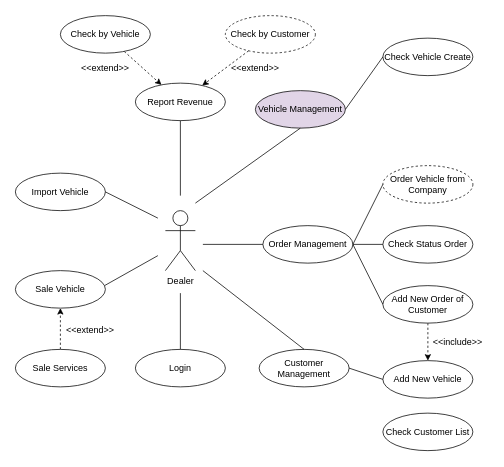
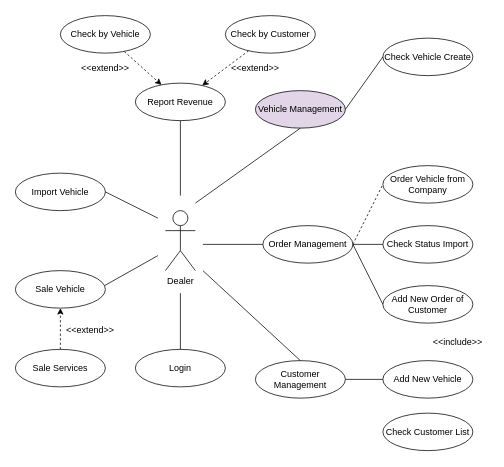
  <mxCell id="0" />
  <mxCell id="1" parent="0" />
  <mxCell id="2" value="Dealer" style="shape=umlActor;verticalLabelPosition=bottom;verticalAlign=top;html=1;outlineConnect=0;" parent="1" vertex="1"><mxGeometry x="220" y="280" width="40" height="80" as="geometry" /></mxCell>
  <mxCell id="3" style="edgeStyle=none;rounded=0;orthogonalLoop=1;jettySize=auto;html=1;entryX=0;entryY=0.5;entryDx=0;entryDy=0;endArrow=none;endFill=0;exitX=1;exitY=0.5;exitDx=0;exitDy=0;" parent="1" source="4" target="13" edge="1"><mxGeometry relative="1" as="geometry" /></mxCell>
  <mxCell id="4" value="Order Management" style="ellipse;whiteSpace=wrap;html=1;" parent="1" vertex="1"><mxGeometry x="350" y="300" width="120" height="50" as="geometry" /></mxCell>
- <mxCell id="5" value="Customer Management" style="ellipse;whiteSpace=wrap;html=1;" parent="1" vertex="1"><mxGeometry x="345" y="465" width="120" height="50" as="geometry" /></mxCell>
+ <mxCell id="5" value="Customer Management" style="ellipse;whiteSpace=wrap;html=1;" parent="1" vertex="1"><mxGeometry x="340" y="480" width="120" height="50" as="geometry" /></mxCell>
  <mxCell id="6" value="Vehicle Management" style="ellipse;whiteSpace=wrap;html=1;fillColor=#e1d5e7;" parent="1" vertex="1"><mxGeometry x="340" y="120" width="120" height="50" as="geometry" /></mxCell>
  <mxCell id="7" value="Report Revenue" style="ellipse;whiteSpace=wrap;html=1;" parent="1" vertex="1"><mxGeometry x="180" y="110" width="120" height="50" as="geometry" /></mxCell>
  <mxCell id="8" value="Login" style="ellipse;whiteSpace=wrap;html=1;" parent="1" vertex="1"><mxGeometry x="180" y="465" width="120" height="50" as="geometry" /></mxCell>
- <mxCell id="9" value="Order Vehicle from Company&lt;br&gt;" style="ellipse;whiteSpace=wrap;html=1;dashed=1;" parent="1" vertex="1"><mxGeometry x="510" y="220" width="120" height="50" as="geometry" /></mxCell>
+ <mxCell id="9" value="Order Vehicle from Company&lt;br&gt;" style="ellipse;whiteSpace=wrap;html=1;" parent="1" vertex="1"><mxGeometry x="510" y="220" width="120" height="50" as="geometry" /></mxCell>
  <mxCell id="10" value="Check Customer List" style="ellipse;whiteSpace=wrap;html=1;" parent="1" vertex="1"><mxGeometry x="510" y="550" width="120" height="50" as="geometry" /></mxCell>
  <mxCell id="11" value="Add New Vehicle" style="ellipse;whiteSpace=wrap;html=1;" parent="1" vertex="1"><mxGeometry x="510" y="480" width="120" height="50" as="geometry" /></mxCell>
- <mxCell id="12" style="edgeStyle=none;rounded=0;orthogonalLoop=1;jettySize=auto;html=1;entryX=0.5;entryY=0;entryDx=0;entryDy=0;dashed=1;" parent="1" source="13" target="11" edge="1"><mxGeometry relative="1" as="geometry" /></mxCell>
  <mxCell id="13" value="Add New Order of Customer" style="ellipse;whiteSpace=wrap;html=1;" parent="1" vertex="1"><mxGeometry x="510" y="380" width="120" height="50" as="geometry" /></mxCell>
  <mxCell id="14" value="&amp;lt;&amp;lt;include&amp;gt;&amp;gt;" style="text;html=1;strokeColor=none;fillColor=none;align=center;verticalAlign=middle;whiteSpace=wrap;rounded=0;" parent="1" vertex="1"><mxGeometry x="570" y="445" width="80" height="20" as="geometry" /></mxCell>
- <mxCell id="15" value="Check Status Order" style="ellipse;whiteSpace=wrap;html=1;" parent="1" vertex="1"><mxGeometry x="510" y="300" width="120" height="50" as="geometry" /></mxCell>
+ <mxCell id="15" value="Check Status Import" style="ellipse;whiteSpace=wrap;html=1;" parent="1" vertex="1"><mxGeometry x="510" y="300" width="120" height="50" as="geometry" /></mxCell>
  <mxCell id="16" style="edgeStyle=none;rounded=0;orthogonalLoop=1;jettySize=auto;html=1;endArrow=classic;endFill=1;dashed=1;" parent="1" source="17" target="7" edge="1"><mxGeometry relative="1" as="geometry" /></mxCell>
  <mxCell id="17" value="Check by Vehicle" style="ellipse;whiteSpace=wrap;html=1;" parent="1" vertex="1"><mxGeometry x="80" y="20" width="120" height="50" as="geometry" /></mxCell>
  <mxCell id="18" style="edgeStyle=none;rounded=0;orthogonalLoop=1;jettySize=auto;html=1;endArrow=classic;endFill=1;dashed=1;" parent="1" source="19" target="7" edge="1"><mxGeometry relative="1" as="geometry" /></mxCell>
- <mxCell id="19" value="Check by Customer" style="ellipse;whiteSpace=wrap;html=1;dashed=1;" parent="1" vertex="1"><mxGeometry x="300" y="20" width="120" height="50" as="geometry" /></mxCell>
+ <mxCell id="19" value="Check by Customer" style="ellipse;whiteSpace=wrap;html=1;" parent="1" vertex="1"><mxGeometry x="300" y="20" width="120" height="50" as="geometry" /></mxCell>
  <mxCell id="20" style="edgeStyle=none;rounded=0;orthogonalLoop=1;jettySize=auto;html=1;entryX=1;entryY=0.5;entryDx=0;entryDy=0;exitX=0;exitY=0.5;exitDx=0;exitDy=0;endArrow=none;endFill=0;" parent="1" source="11" target="5" edge="1"><mxGeometry relative="1" as="geometry"><mxPoint x="270" y="630" as="sourcePoint" /><mxPoint x="320" y="535.5" as="targetPoint" /></mxGeometry></mxCell>
- <mxCell id="21" style="edgeStyle=none;rounded=0;orthogonalLoop=1;jettySize=auto;html=1;entryX=0;entryY=0.5;entryDx=0;entryDy=0;endArrow=none;endFill=0;exitX=1;exitY=0.5;exitDx=0;exitDy=0;" parent="1" source="4" target="9" edge="1"><mxGeometry relative="1" as="geometry"><mxPoint x="480" y="335" as="sourcePoint" /><mxPoint x="520" y="415" as="targetPoint" /></mxGeometry></mxCell>
+ <mxCell id="21" style="edgeStyle=none;rounded=0;orthogonalLoop=1;jettySize=auto;html=1;entryX=0;entryY=0.5;entryDx=0;entryDy=0;endArrow=none;endFill=0;exitX=1;exitY=0.5;exitDx=0;exitDy=0;dashed=1;" parent="1" source="4" target="9" edge="1"><mxGeometry relative="1" as="geometry"><mxPoint x="480" y="335" as="sourcePoint" /><mxPoint x="520" y="415" as="targetPoint" /></mxGeometry></mxCell>
  <mxCell id="22" style="edgeStyle=none;rounded=0;orthogonalLoop=1;jettySize=auto;html=1;endArrow=none;endFill=0;exitX=1;exitY=0.5;exitDx=0;exitDy=0;" parent="1" source="4" edge="1"><mxGeometry relative="1" as="geometry"><mxPoint x="480" y="335" as="sourcePoint" /><mxPoint x="510" y="325" as="targetPoint" /></mxGeometry></mxCell>
  <mxCell id="23" value="Check Vehicle Create" style="ellipse;whiteSpace=wrap;html=1;" parent="1" vertex="1"><mxGeometry x="510" y="50" width="120" height="50" as="geometry" /></mxCell>
  <mxCell id="24" style="edgeStyle=none;rounded=0;orthogonalLoop=1;jettySize=auto;html=1;entryX=0;entryY=0.5;entryDx=0;entryDy=0;endArrow=none;endFill=0;exitX=1;exitY=0.5;exitDx=0;exitDy=0;" parent="1" source="6" target="23" edge="1"><mxGeometry relative="1" as="geometry"><mxPoint x="470" y="155" as="sourcePoint" /><mxPoint x="520" y="155" as="targetPoint" /></mxGeometry></mxCell>
  <mxCell id="25" value="&amp;lt;&amp;lt;extend&amp;gt;&amp;gt;" style="text;html=1;strokeColor=none;fillColor=none;align=center;verticalAlign=middle;whiteSpace=wrap;rounded=0;" parent="1" vertex="1"><mxGeometry x="100" y="80" width="80" height="20" as="geometry" /></mxCell>
  <mxCell id="26" value="&amp;lt;&amp;lt;extend&amp;gt;&amp;gt;" style="text;html=1;strokeColor=none;fillColor=none;align=center;verticalAlign=middle;whiteSpace=wrap;rounded=0;" parent="1" vertex="1"><mxGeometry x="300" y="80" width="80" height="20" as="geometry" /></mxCell>
  <mxCell id="27" value="" style="endArrow=none;html=1;entryX=0.5;entryY=0;entryDx=0;entryDy=0;" parent="1" target="5" edge="1"><mxGeometry width="50" height="50" relative="1" as="geometry"><mxPoint x="270" y="360" as="sourcePoint" /><mxPoint x="260" y="300" as="targetPoint" /></mxGeometry></mxCell>
  <mxCell id="28" value="" style="endArrow=none;html=1;entryX=0;entryY=0.5;entryDx=0;entryDy=0;" parent="1" target="4" edge="1"><mxGeometry width="50" height="50" relative="1" as="geometry"><mxPoint x="270" y="325" as="sourcePoint" /><mxPoint x="350" y="515" as="targetPoint" /></mxGeometry></mxCell>
  <mxCell id="29" value="" style="endArrow=none;html=1;entryX=0.5;entryY=1;entryDx=0;entryDy=0;" parent="1" target="6" edge="1"><mxGeometry width="50" height="50" relative="1" as="geometry"><mxPoint x="260" y="270" as="sourcePoint" /><mxPoint x="368.76" y="349.85" as="targetPoint" /></mxGeometry></mxCell>
  <mxCell id="30" value="" style="endArrow=none;html=1;entryX=0.5;entryY=1;entryDx=0;entryDy=0;" parent="1" target="7" edge="1"><mxGeometry width="50" height="50" relative="1" as="geometry"><mxPoint x="240" y="260" as="sourcePoint" /><mxPoint x="390.8" y="182.85" as="targetPoint" /></mxGeometry></mxCell>
  <mxCell id="31" value="" style="endArrow=none;html=1;entryX=0.5;entryY=0;entryDx=0;entryDy=0;" parent="1" target="8" edge="1"><mxGeometry width="50" height="50" relative="1" as="geometry"><mxPoint x="240" y="390" as="sourcePoint" /><mxPoint x="240" y="540" as="targetPoint" /></mxGeometry></mxCell>
  <mxCell id="32" value="Import Vehicle" style="ellipse;whiteSpace=wrap;html=1;" vertex="1" parent="1"><mxGeometry x="20" y="230" width="120" height="50" as="geometry" /></mxCell>
  <mxCell id="33" value="Sale Vehicle" style="ellipse;whiteSpace=wrap;html=1;" vertex="1" parent="1"><mxGeometry x="20" y="360" width="120" height="50" as="geometry" /></mxCell>
  <mxCell id="34" style="edgeStyle=orthogonalEdgeStyle;rounded=0;orthogonalLoop=1;jettySize=auto;html=1;entryX=0.5;entryY=1;entryDx=0;entryDy=0;dashed=1;" edge="1" parent="1" source="35" target="33"><mxGeometry relative="1" as="geometry" /></mxCell>
  <mxCell id="35" value="Sale Services" style="ellipse;whiteSpace=wrap;html=1;" vertex="1" parent="1"><mxGeometry x="20" y="465" width="120" height="50" as="geometry" /></mxCell>
  <mxCell id="36" value="&amp;lt;&amp;lt;extend&amp;gt;&amp;gt;" style="text;html=1;strokeColor=none;fillColor=none;align=center;verticalAlign=middle;whiteSpace=wrap;rounded=0;" vertex="1" parent="1"><mxGeometry x="80" y="430" width="80" height="20" as="geometry" /></mxCell>
  <mxCell id="37" value="" style="endArrow=none;html=1;entryX=0.992;entryY=0.398;entryDx=0;entryDy=0;entryPerimeter=0;" edge="1" parent="1" target="33"><mxGeometry width="50" height="50" relative="1" as="geometry"><mxPoint x="210" y="340" as="sourcePoint" /><mxPoint x="250" y="510" as="targetPoint" /></mxGeometry></mxCell>
  <mxCell id="38" value="" style="endArrow=none;html=1;" edge="1" parent="1"><mxGeometry width="50" height="50" relative="1" as="geometry"><mxPoint x="210" y="290" as="sourcePoint" /><mxPoint x="140" y="255" as="targetPoint" /></mxGeometry></mxCell>
